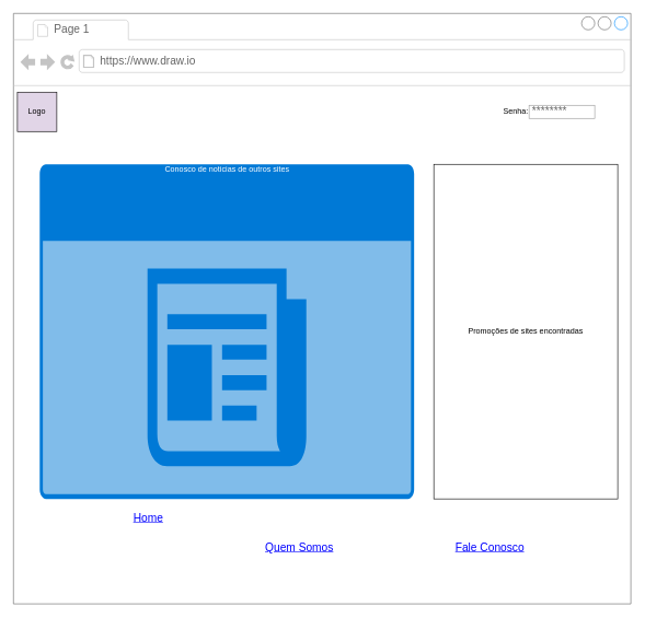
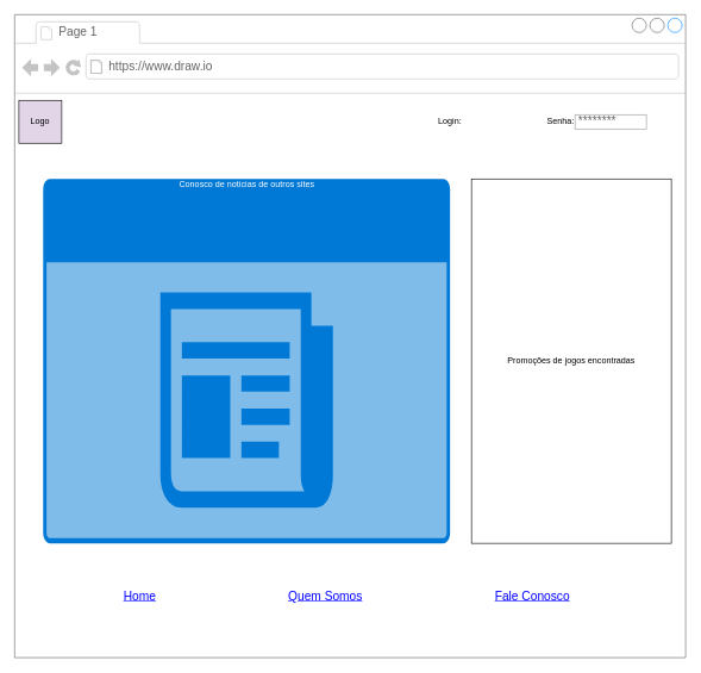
  <mxCell id="0" />
  <mxCell id="1" parent="0" />
  <mxCell id="2" value="" style="strokeWidth=1;shadow=0;dashed=0;align=center;html=1;shape=mxgraph.mockup.containers.browserWindow;rSize=0;strokeColor=#666666;strokeColor2=#008cff;strokeColor3=#c4c4c4;mainText=,;recursiveResize=0;" vertex="1" parent="1"><mxGeometry width="940" height="900" as="geometry" x="20" y="20" /></mxCell>
  <mxCell id="3" value="Page 1" style="strokeWidth=1;shadow=0;dashed=0;align=center;html=1;shape=mxgraph.mockup.containers.anchor;fontSize=17;fontColor=#666666;align=left;" vertex="1" parent="2"><mxGeometry x="60" y="12" width="110" height="26" as="geometry" /></mxCell>
  <mxCell id="4" value="https://www.draw.io" style="strokeWidth=1;shadow=0;dashed=0;align=center;html=1;shape=mxgraph.mockup.containers.anchor;rSize=0;fontSize=17;fontColor=#666666;align=left;" vertex="1" parent="2"><mxGeometry x="130" y="60" width="250" height="26" as="geometry" /></mxCell>
  <mxCell id="5" value="Logo" style="whiteSpace=wrap;html=1;aspect=fixed;fillColor=#e1d5e7;" vertex="1" parent="2"><mxGeometry x="6" y="120" width="60" height="60" as="geometry" /></mxCell>
+ <mxCell id="6" value="Login:" style="text;html=1;strokeColor=none;fillColor=none;align=center;verticalAlign=middle;whiteSpace=wrap;rounded=0;" vertex="1" parent="2"><mxGeometry x="590" y="140" width="40" height="20" as="geometry" /></mxCell>
  <mxCell id="7" value="Senha:" style="text;html=1;strokeColor=none;fillColor=none;align=center;verticalAlign=middle;whiteSpace=wrap;rounded=0;" vertex="1" parent="2"><mxGeometry x="745" y="140" width="40" height="20" as="geometry" /></mxCell>
  <mxCell id="8" value="********" style="strokeWidth=1;shadow=0;dashed=0;align=center;html=1;shape=mxgraph.mockup.forms.pwField;strokeColor=#999999;mainText=;align=left;fontColor=#666666;fontSize=17;spacingLeft=3;" vertex="1" parent="2"><mxGeometry x="785" y="140" width="100" height="20" as="geometry" /></mxCell>
  <mxCell id="9" value="Conosco de noticias de outros sites" style="html=1;strokeColor=none;fillColor=#0079D6;labelPosition=center;verticalLabelPosition=middle;verticalAlign=top;align=center;fontSize=12;outlineConnect=0;spacingTop=-6;fontColor=#FFFFFF;shape=mxgraph.sitemap.news;" vertex="1" parent="2"><mxGeometry x="40" y="230" width="570" height="510" as="geometry" /></mxCell>
- <mxCell id="10" value="Promoções de sites encontradas" style="whiteSpace=wrap;html=1;" vertex="1" parent="2"><mxGeometry x="640" y="230" width="280" height="510" as="geometry" /></mxCell>
- <mxCell id="11" value="Home" style="shape=rectangle;strokeColor=none;fillColor=none;linkText=;fontSize=17;fontColor=#0000ff;fontStyle=4;html=1;align=center;" vertex="1" parent="2"><mxGeometry x="130" y="755" width="150" height="30" as="geometry" /></mxCell>
+ <mxCell id="10" value="Promoções de jogos encontradas" style="whiteSpace=wrap;html=1;" vertex="1" parent="2"><mxGeometry x="640" y="230" width="280" height="510" as="geometry" /></mxCell>
+ <mxCell id="11" value="Home" style="shape=rectangle;strokeColor=none;fillColor=none;linkText=;fontSize=17;fontColor=#0000ff;fontStyle=4;html=1;align=center;" vertex="1" parent="2"><mxGeometry x="100" y="800" width="150" height="30" as="geometry" /></mxCell>
  <mxCell id="12" value="Quem Somos" style="shape=rectangle;strokeColor=none;fillColor=none;linkText=;fontSize=17;fontColor=#0000ff;fontStyle=4;html=1;align=center;" vertex="1" parent="2"><mxGeometry x="360" y="800" width="150" height="30" as="geometry" /></mxCell>
  <mxCell id="13" value="Fale Conosco" style="shape=rectangle;strokeColor=none;fillColor=none;linkText=;fontSize=17;fontColor=#0000ff;fontStyle=4;html=1;align=center;" vertex="1" parent="2"><mxGeometry x="650" y="800" width="150" height="30" as="geometry" /></mxCell>
